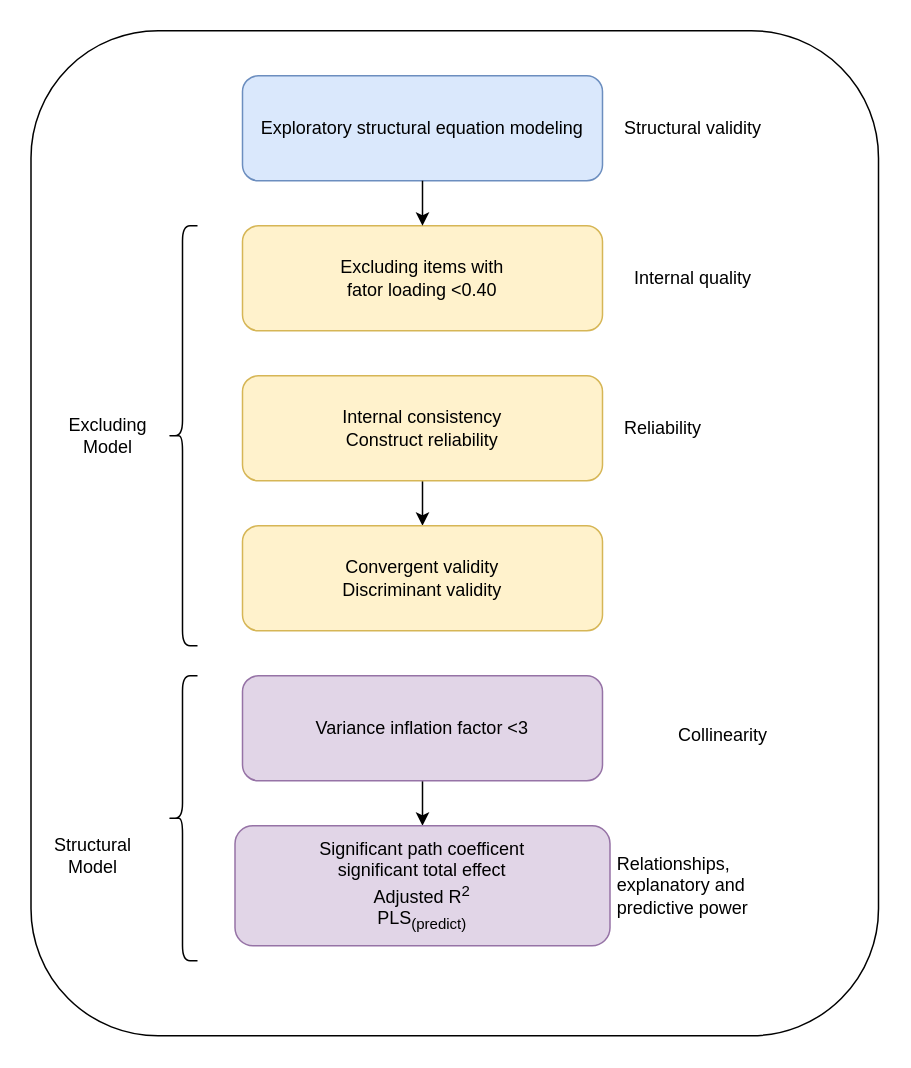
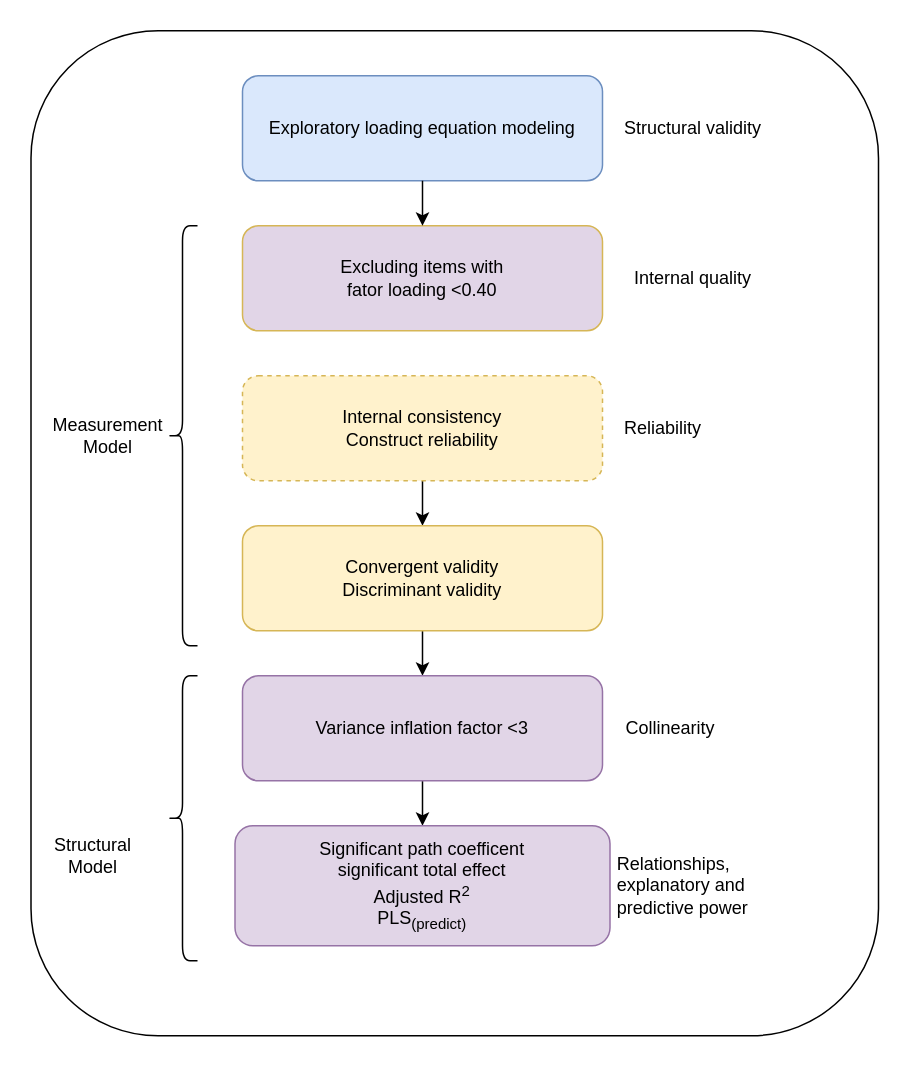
  <mxCell id="0" />
  <mxCell id="1" parent="0" />
  <mxCell id="2" value="" style="rounded=1;whiteSpace=wrap;html=1;" vertex="1" parent="1"><mxGeometry x="20" y="20" width="565" height="670" as="geometry" /></mxCell>
- <mxCell id="3" value="Exploratory structural equation modeling" style="rounded=1;whiteSpace=wrap;html=1;fillColor=#dae8fc;strokeColor=#6c8ebf;" vertex="1" parent="1"><mxGeometry x="161" y="50" width="240" height="70" as="geometry" /></mxCell>
- <mxCell id="4" value="Excluding items with&lt;br&gt;fator loading &amp;lt;0.40" style="rounded=1;whiteSpace=wrap;html=1;fillColor=#fff2cc;strokeColor=#d6b656;" vertex="1" parent="1"><mxGeometry x="161" y="150" width="240" height="70" as="geometry" /></mxCell>
+ <mxCell id="3" value="Exploratory loading equation modeling" style="rounded=1;whiteSpace=wrap;html=1;fillColor=#dae8fc;strokeColor=#6c8ebf;" vertex="1" parent="1"><mxGeometry x="161" y="50" width="240" height="70" as="geometry" /></mxCell>
+ <mxCell id="4" value="Excluding items with&lt;br&gt;fator loading &amp;lt;0.40" style="rounded=1;whiteSpace=wrap;html=1;fillColor=#e1d5e7;strokeColor=#d6b656;" vertex="1" parent="1"><mxGeometry x="161" y="150" width="240" height="70" as="geometry" /></mxCell>
  <mxCell id="5" value="" style="edgeStyle=orthogonalEdgeStyle;rounded=0;orthogonalLoop=1;jettySize=auto;html=1;" edge="1" parent="1" source="6" target="8"><mxGeometry relative="1" as="geometry" /></mxCell>
- <mxCell id="6" value="Internal consistency&lt;br&gt;Construct reliability" style="rounded=1;whiteSpace=wrap;html=1;fillColor=#fff2cc;strokeColor=#d6b656;" vertex="1" parent="1"><mxGeometry x="161" y="250" width="240" height="70" as="geometry" /></mxCell>
+ <mxCell id="6" value="Internal consistency&lt;br&gt;Construct reliability" style="rounded=1;whiteSpace=wrap;html=1;fillColor=#fff2cc;strokeColor=#d6b656;dashed=1;" vertex="1" parent="1"><mxGeometry x="161" y="250" width="240" height="70" as="geometry" /></mxCell>
+ <mxCell id="7" value="" style="edgeStyle=orthogonalEdgeStyle;rounded=0;orthogonalLoop=1;jettySize=auto;html=1;" edge="1" parent="1" source="8" target="10"><mxGeometry relative="1" as="geometry" /></mxCell>
  <mxCell id="8" value="Convergent validity&lt;br&gt;Discriminant validity" style="rounded=1;whiteSpace=wrap;html=1;fillColor=#fff2cc;strokeColor=#d6b656;" vertex="1" parent="1"><mxGeometry x="161" y="350" width="240" height="70" as="geometry" /></mxCell>
  <mxCell id="9" value="" style="edgeStyle=orthogonalEdgeStyle;rounded=0;orthogonalLoop=1;jettySize=auto;html=1;" edge="1" parent="1" source="10" target="11"><mxGeometry relative="1" as="geometry" /></mxCell>
  <mxCell id="10" value="Variance inflation factor &amp;lt;3" style="rounded=1;whiteSpace=wrap;html=1;fillColor=#e1d5e7;strokeColor=#9673a6;" vertex="1" parent="1"><mxGeometry x="161" y="450" width="240" height="70" as="geometry" /></mxCell>
  <mxCell id="11" value="Significant path coefficent&lt;br&gt;significant total effect&lt;br&gt;Adjusted R&lt;sup&gt;2&lt;br&gt;&lt;/sup&gt;PLS&lt;sub&gt;(predict)&lt;/sub&gt;&lt;br&gt;" style="rounded=1;whiteSpace=wrap;html=1;fillColor=#e1d5e7;strokeColor=#9673a6;" vertex="1" parent="1"><mxGeometry x="156" y="550" width="250" height="80" as="geometry" /></mxCell>
  <mxCell id="12" value="" style="endArrow=classic;html=1;rounded=0;exitX=0.5;exitY=1;exitDx=0;exitDy=0;entryX=0.5;entryY=0;entryDx=0;entryDy=0;" edge="1" parent="1" source="3" target="4"><mxGeometry width="50" height="50" relative="1" as="geometry"><mxPoint x="551" y="450" as="sourcePoint" /><mxPoint x="601" y="400" as="targetPoint" /></mxGeometry></mxCell>
  <mxCell id="13" value="Structural validity" style="text;html=1;align=center;verticalAlign=middle;resizable=0;points=[];autosize=1;strokeColor=none;fillColor=none;" vertex="1" parent="1"><mxGeometry x="406" y="70" width="110" height="30" as="geometry" /></mxCell>
  <mxCell id="14" value="Internal quality" style="text;html=1;align=center;verticalAlign=middle;resizable=0;points=[];autosize=1;strokeColor=none;fillColor=none;" vertex="1" parent="1"><mxGeometry x="406" y="170" width="110" height="30" as="geometry" /></mxCell>
  <mxCell id="15" value="Reliability" style="text;html=1;align=center;verticalAlign=middle;resizable=0;points=[];autosize=1;strokeColor=none;fillColor=none;" vertex="1" parent="1"><mxGeometry x="406" y="270" width="70" height="30" as="geometry" /></mxCell>
  <mxCell id="16" value="Relationships,&lt;br&gt;explanatory and &lt;br&gt;predictive power&amp;nbsp;" style="text;html=1;align=left;verticalAlign=middle;resizable=0;points=[];autosize=1;strokeColor=none;fillColor=none;" vertex="1" parent="1"><mxGeometry x="409" y="560" width="110" height="60" as="geometry" /></mxCell>
- <mxCell id="17" value="Collinearity" style="text;html=1;align=center;verticalAlign=middle;resizable=0;points=[];autosize=1;strokeColor=none;fillColor=none;" vertex="1" parent="1"><mxGeometry x="441" y="475" width="80" height="30" as="geometry" /></mxCell>
+ <mxCell id="17" value="Collinearity" style="text;html=1;align=center;verticalAlign=middle;resizable=0;points=[];autosize=1;strokeColor=none;fillColor=none;" vertex="1" parent="1"><mxGeometry x="406" y="470" width="80" height="30" as="geometry" /></mxCell>
  <mxCell id="18" value="" style="shape=curlyBracket;whiteSpace=wrap;html=1;rounded=1;labelPosition=left;verticalLabelPosition=middle;align=right;verticalAlign=middle;" vertex="1" parent="1"><mxGeometry x="111" y="150" width="20" height="280" as="geometry" /></mxCell>
  <mxCell id="19" value="" style="shape=curlyBracket;whiteSpace=wrap;html=1;rounded=1;labelPosition=left;verticalLabelPosition=middle;align=right;verticalAlign=middle;" vertex="1" parent="1"><mxGeometry x="111" y="450" width="20" height="190" as="geometry" /></mxCell>
- <mxCell id="20" value="Excluding&lt;br&gt;Model" style="text;html=1;align=center;verticalAlign=middle;resizable=0;points=[];autosize=1;strokeColor=none;fillColor=none;" vertex="1" parent="1"><mxGeometry x="21" y="270" width="100" height="40" as="geometry" /></mxCell>
+ <mxCell id="20" value="Measurement&lt;br&gt;Model" style="text;html=1;align=center;verticalAlign=middle;resizable=0;points=[];autosize=1;strokeColor=none;fillColor=none;" vertex="1" parent="1"><mxGeometry x="21" y="270" width="100" height="40" as="geometry" /></mxCell>
  <mxCell id="21" value="Structural &lt;br&gt;Model" style="text;html=1;align=center;verticalAlign=middle;resizable=0;points=[];autosize=1;strokeColor=none;fillColor=none;" vertex="1" parent="1"><mxGeometry x="26" y="550" width="70" height="40" as="geometry" /></mxCell>
